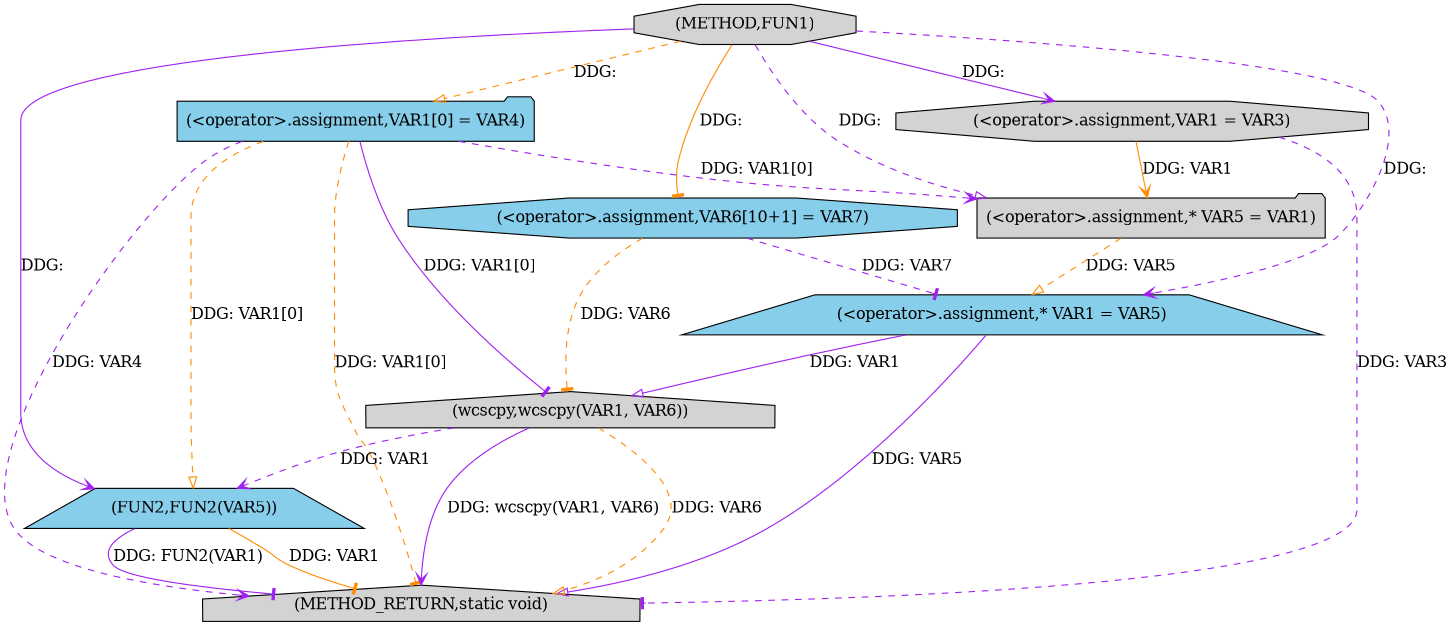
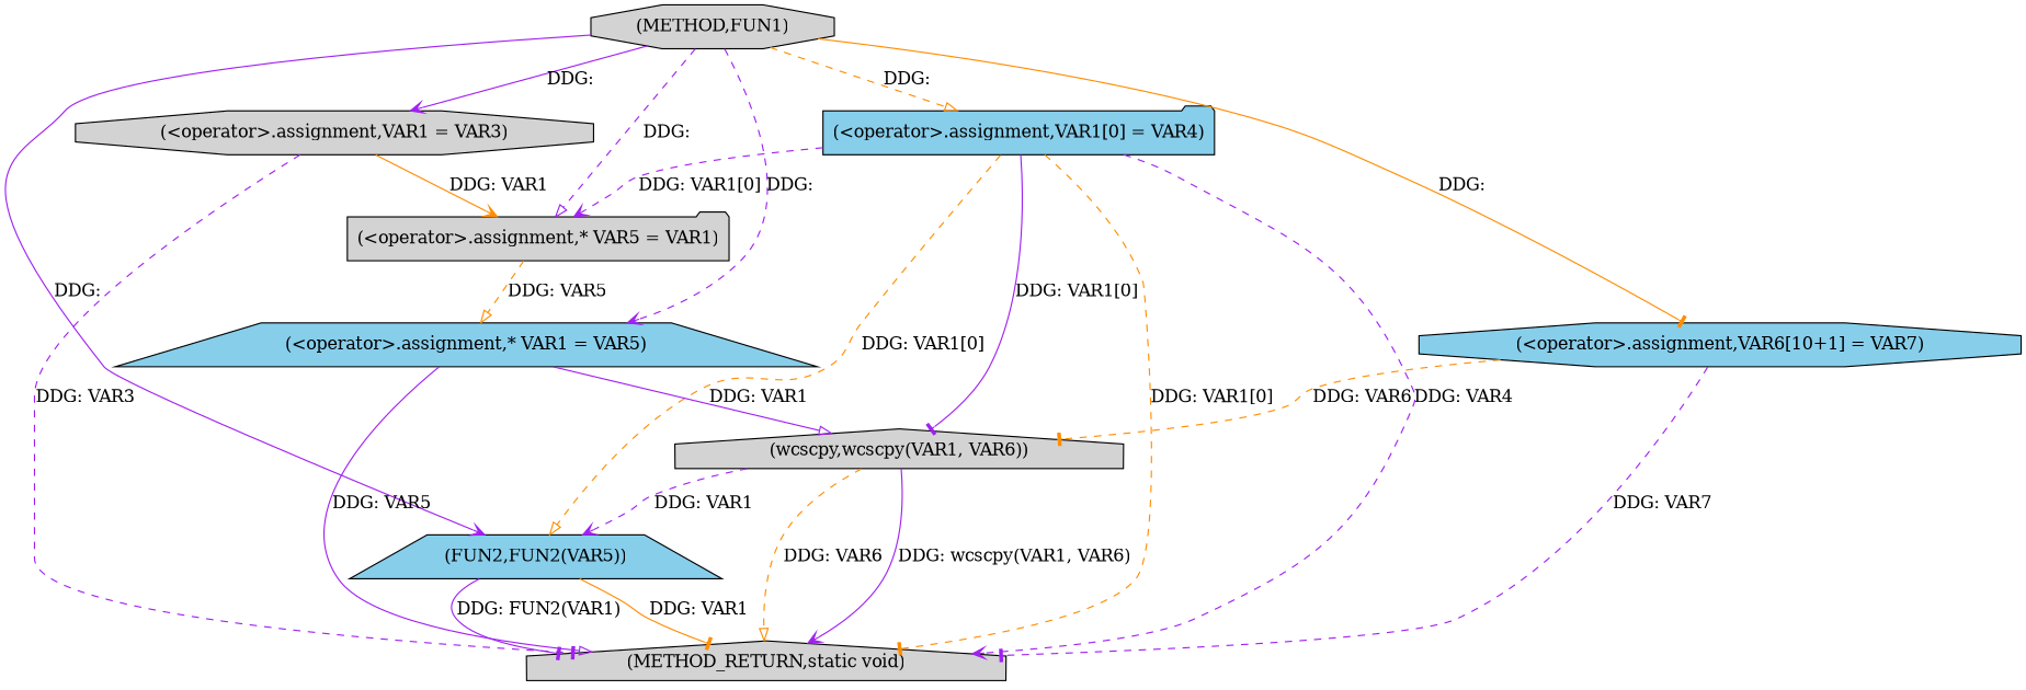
  digraph {
    node [fillcolor=lightgrey shape=octagon style=filled]
    edge [arrowhead=vee color=purple style=dashed]
    n1 [label="(METHOD,FUN1)"]
    n2 [label="(<operator>.assignment,VAR1 = VAR3)"]
    n3 [fillcolor=skyblue label="(<operator>.assignment,VAR1[0] = VAR4)" shape=folder]
    n4 [label="(<operator>.assignment,* VAR5 = VAR1)" shape=folder]
    n5 [fillcolor=skyblue label="(<operator>.assignment,* VAR1 = VAR5)" shape=trapezium]
    n6 [fillcolor=skyblue label="(<operator>.assignment,VAR6[10+1] = VAR7)"]
    n7 [fillcolor=skyblue label="(FUN2,FUN2(VAR5))" shape=trapezium]
    n8 [label="(METHOD_RETURN,static void)" shape=house]
    n9 [label="(wcscpy,wcscpy(VAR1, VAR6))" shape=house]
    n1 -> n2 [label="DDG: " style=solid]
    n1 -> n3 [arrowhead=onormal color=darkorange label="DDG: "]
    n1 -> n4 [arrowhead=onormal label="DDG: "]
    n1 -> n5 [label="DDG: "]
    n1 -> n6 [arrowhead=tee color=darkorange label="DDG: " style=solid]
    n1 -> n7 [label="DDG: " style=solid]
    n2 -> n4 [color=darkorange label="DDG: VAR1" style=solid]
    n2 -> n8 [arrowhead=tee label="DDG: VAR3"]
    n3 -> n4 [label="DDG: VAR1[0]"]
    n3 -> n7 [arrowhead=onormal color=darkorange label="DDG: VAR1[0]"]
    n3 -> n8 [label="DDG: VAR4"]
    n3 -> n8 [arrowhead=tee color=darkorange label="DDG: VAR1[0]"]
    n3 -> n9 [arrowhead=tee label="DDG: VAR1[0]" style=solid]
    n4 -> n5 [arrowhead=onormal color=darkorange label="DDG: VAR5"]
    n5 -> n8 [arrowhead=onormal label="DDG: VAR5" style=solid]
    n5 -> n9 [arrowhead=onormal label="DDG: VAR1" style=solid]
-   n6 -> n5 [arrowhead=tee label="DDG: VAR7"]
+   n6 -> n8 [arrowhead=tee label="DDG: VAR7"]
    n6 -> n9 [arrowhead=tee color=darkorange label="DDG: VAR6"]
    n7 -> n8 [arrowhead=tee label="DDG: FUN2(VAR1)" style=solid]
    n7 -> n8 [arrowhead=tee color=darkorange label="DDG: VAR1" style=solid]
    n9 -> n7 [label="DDG: VAR1"]
    n9 -> n8 [arrowhead=onormal color=darkorange label="DDG: VAR6"]
    n9 -> n8 [label="DDG: wcscpy(VAR1, VAR6)" style=solid]
  }
